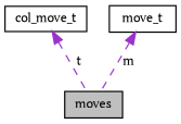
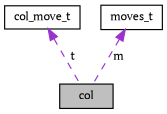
  digraph {
    fontname="PT Serif"
    node [color=black fillcolor=white fontname="PT Serif" fontsize=10 shape=record style=filled]
    edge [color=darkorchid3 dir=back fontname="PT Serif" fontsize=10 labelfontname=Helvetica labelfontsize=10 style=dashed]
-   n1 [fillcolor=grey75 fontcolor=black height=0.2 label=moves width=0.4]
+   n1 [fillcolor=grey75 fontcolor=black height=0.2 label=col width=0.4]
    n2 [height=0.2 label=col_move_t width=0.4]
-   n3 [height=0.2 label=move_t width=0.4]
+   n3 [height=0.2 label=moves_t width=0.4]
    n2 -> n1 [label=" t"]
    n3 -> n1 [label=" m"]
  }
